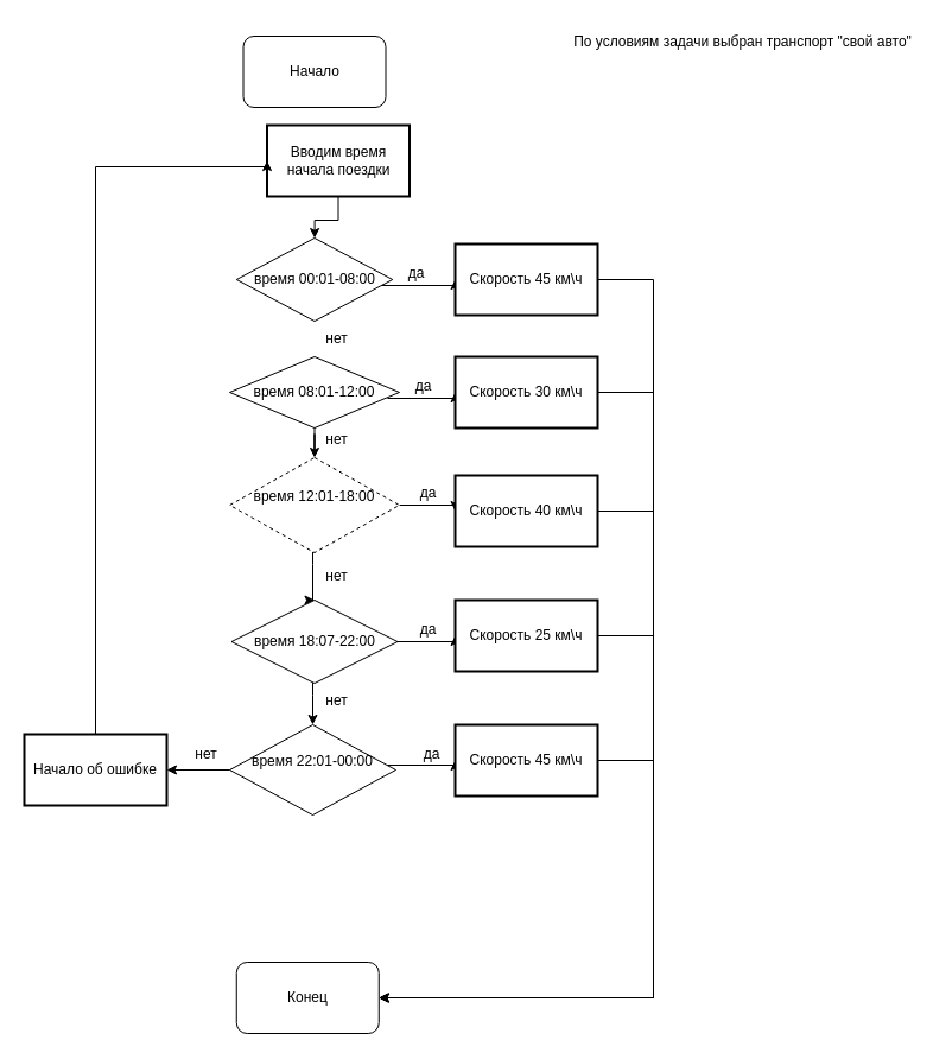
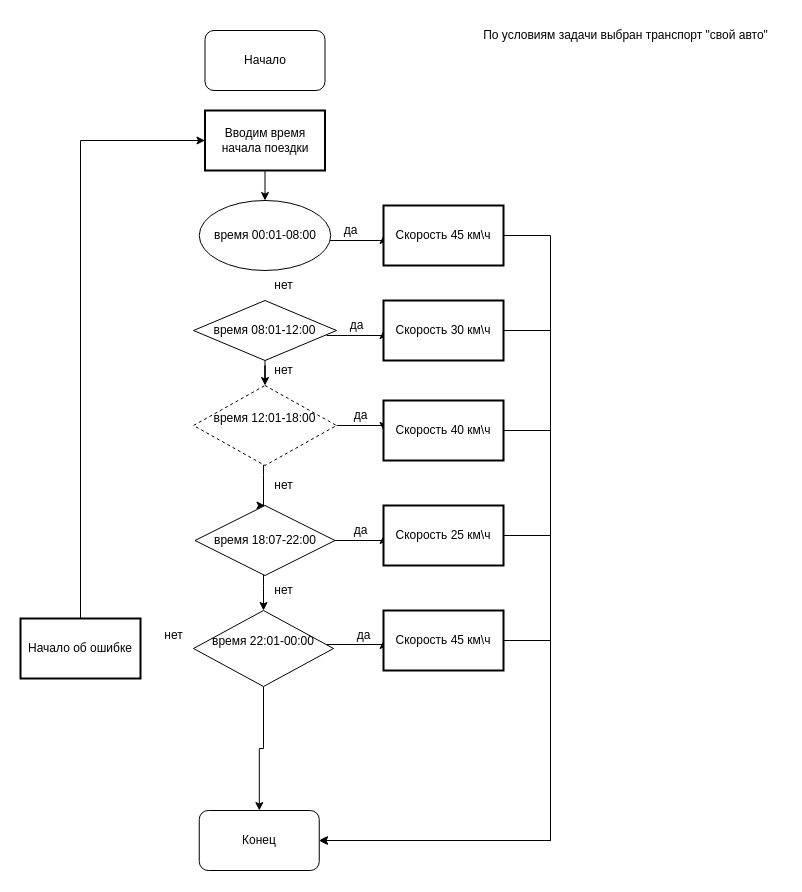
  <mxCell id="0" />
  <mxCell id="1" parent="0" />
  <mxCell id="2" value="&lt;font style=&quot;vertical-align: inherit;&quot;&gt;&lt;font style=&quot;vertical-align: inherit;&quot;&gt;Начало&lt;/font&gt;&lt;/font&gt;" style="rounded=1;whiteSpace=wrap;html=1;" parent="1" vertex="1"><mxGeometry x="204.5" y="30" width="120" height="60" as="geometry" /></mxCell>
  <mxCell id="3" value="&lt;font style=&quot;vertical-align: inherit;&quot;&gt;&lt;font style=&quot;vertical-align: inherit;&quot;&gt;Конец&lt;/font&gt;&lt;/font&gt;" style="rounded=1;whiteSpace=wrap;html=1;" parent="1" vertex="1"><mxGeometry x="198.75" y="810" width="120" height="60" as="geometry" /></mxCell>
  <mxCell id="4" style="edgeStyle=orthogonalEdgeStyle;rounded=0;orthogonalLoop=1;jettySize=auto;html=1;entryX=0;entryY=0.5;entryDx=0;entryDy=0;" parent="1" source="6" target="19" edge="1"><mxGeometry relative="1" as="geometry"><Array as="points"><mxPoint x="383" y="644" /></Array></mxGeometry></mxCell>
- <mxCell id="5" style="edgeStyle=orthogonalEdgeStyle;rounded=0;orthogonalLoop=1;jettySize=auto;html=1;entryX=1;entryY=0.5;entryDx=0;entryDy=0;" parent="1" source="6" target="41" edge="1"><mxGeometry relative="1" as="geometry" /></mxCell>
+ <mxCell id="5" style="edgeStyle=orthogonalEdgeStyle;rounded=0;orthogonalLoop=1;jettySize=auto;html=1;" parent="1" source="6" target="3" edge="1"><mxGeometry relative="1" as="geometry" /></mxCell>
  <mxCell id="6" value="время&amp;nbsp;22:01-00:00&lt;br&gt;&amp;nbsp;" style="rhombus;whiteSpace=wrap;html=1;rounded=0;" parent="1" vertex="1"><mxGeometry x="193" y="610" width="140" height="76" as="geometry" /></mxCell>
  <mxCell id="7" style="edgeStyle=orthogonalEdgeStyle;rounded=0;orthogonalLoop=1;jettySize=auto;html=1;entryX=0;entryY=0.5;entryDx=0;entryDy=0;" parent="1" source="8" target="17" edge="1"><mxGeometry relative="1" as="geometry"><Array as="points"><mxPoint x="383" y="240" /></Array></mxGeometry></mxCell>
- <mxCell id="8" value="время&amp;nbsp;00:01-08:00" style="rhombus;whiteSpace=wrap;html=1;rounded=0;" parent="1" vertex="1"><mxGeometry x="198.75" y="200" width="131.5" height="70" as="geometry" /></mxCell>
+ <mxCell id="8" value="время&amp;nbsp;00:01-08:00" style="ellipse;whiteSpace=wrap;html=1;" parent="1" vertex="1"><mxGeometry x="198.75" y="200" width="131.5" height="70" as="geometry" /></mxCell>
  <mxCell id="9" style="edgeStyle=orthogonalEdgeStyle;rounded=0;orthogonalLoop=1;jettySize=auto;html=1;entryX=0;entryY=0.5;entryDx=0;entryDy=0;" parent="1" target="25" edge="1"><mxGeometry relative="1" as="geometry"><mxPoint x="326" y="335" as="sourcePoint" /><Array as="points"><mxPoint x="383" y="335" /></Array></mxGeometry></mxCell>
  <mxCell id="10" style="edgeStyle=orthogonalEdgeStyle;rounded=0;orthogonalLoop=1;jettySize=auto;html=1;entryX=0;entryY=0.5;entryDx=0;entryDy=0;" parent="1" source="12" target="23" edge="1"><mxGeometry relative="1" as="geometry"><Array as="points"><mxPoint x="383" y="425" /></Array></mxGeometry></mxCell>
  <mxCell id="11" style="edgeStyle=orthogonalEdgeStyle;rounded=0;orthogonalLoop=1;jettySize=auto;html=1;entryX=0.5;entryY=0;entryDx=0;entryDy=0;" parent="1" source="12" target="15" edge="1"><mxGeometry relative="1" as="geometry"><Array as="points"><mxPoint x="263" y="475" /><mxPoint x="263" y="475" /></Array></mxGeometry></mxCell>
  <mxCell id="12" value="время&amp;nbsp;12:01-18:00&lt;br&gt;&amp;nbsp;" style="rhombus;whiteSpace=wrap;html=1;rounded=0;dashed=1;" parent="1" vertex="1"><mxGeometry x="193" y="385" width="143" height="80" as="geometry" /></mxCell>
  <mxCell id="13" style="edgeStyle=orthogonalEdgeStyle;rounded=0;orthogonalLoop=1;jettySize=auto;html=1;entryX=0;entryY=0.5;entryDx=0;entryDy=0;" parent="1" source="15" target="21" edge="1"><mxGeometry relative="1" as="geometry"><Array as="points"><mxPoint x="383" y="540" /></Array></mxGeometry></mxCell>
  <mxCell id="14" style="edgeStyle=orthogonalEdgeStyle;rounded=0;orthogonalLoop=1;jettySize=auto;html=1;entryX=0.5;entryY=0;entryDx=0;entryDy=0;" parent="1" source="15" target="6" edge="1"><mxGeometry relative="1" as="geometry"><Array as="points"><mxPoint x="263" y="585" /><mxPoint x="263" y="585" /></Array></mxGeometry></mxCell>
  <mxCell id="15" value="время 18:07-22:00" style="rhombus;whiteSpace=wrap;html=1;rounded=0;" parent="1" vertex="1"><mxGeometry x="194.5" y="505" width="140" height="70" as="geometry" /></mxCell>
  <mxCell id="16" style="edgeStyle=orthogonalEdgeStyle;rounded=0;orthogonalLoop=1;jettySize=auto;html=1;entryX=1;entryY=0.5;entryDx=0;entryDy=0;" parent="1" source="17" target="3" edge="1"><mxGeometry relative="1" as="geometry"><Array as="points"><mxPoint x="550" y="235" /><mxPoint x="550" y="840" /></Array></mxGeometry></mxCell>
  <mxCell id="17" value="Скорость 45 км\ч" style="whiteSpace=wrap;html=1;strokeWidth=2;" parent="1" vertex="1"><mxGeometry x="383" y="205" width="120" height="60" as="geometry" /></mxCell>
  <mxCell id="18" style="edgeStyle=orthogonalEdgeStyle;rounded=0;orthogonalLoop=1;jettySize=auto;html=1;entryX=1;entryY=0.5;entryDx=0;entryDy=0;" parent="1" source="19" target="3" edge="1"><mxGeometry relative="1" as="geometry"><Array as="points"><mxPoint x="550" y="640" /><mxPoint x="550" y="840" /></Array></mxGeometry></mxCell>
  <mxCell id="19" value="Скорость 45 км\ч" style="whiteSpace=wrap;html=1;strokeWidth=2;" parent="1" vertex="1"><mxGeometry x="383" y="610" width="120" height="60" as="geometry" /></mxCell>
  <mxCell id="20" style="edgeStyle=orthogonalEdgeStyle;rounded=0;orthogonalLoop=1;jettySize=auto;html=1;entryX=1;entryY=0.5;entryDx=0;entryDy=0;" parent="1" source="21" target="3" edge="1"><mxGeometry relative="1" as="geometry"><Array as="points"><mxPoint x="550" y="535" /><mxPoint x="550" y="840" /></Array></mxGeometry></mxCell>
  <mxCell id="21" value="Скорость 25 км\ч" style="whiteSpace=wrap;html=1;strokeWidth=2;" parent="1" vertex="1"><mxGeometry x="383" y="505" width="120" height="60" as="geometry" /></mxCell>
  <mxCell id="22" style="edgeStyle=orthogonalEdgeStyle;rounded=0;orthogonalLoop=1;jettySize=auto;html=1;entryX=1;entryY=0.5;entryDx=0;entryDy=0;" parent="1" source="23" target="3" edge="1"><mxGeometry relative="1" as="geometry"><Array as="points"><mxPoint x="550" y="430" /><mxPoint x="550" y="840" /></Array></mxGeometry></mxCell>
  <mxCell id="23" value="Скорость 40 км\ч" style="whiteSpace=wrap;html=1;strokeWidth=2;" parent="1" vertex="1"><mxGeometry x="383" y="400" width="120" height="60" as="geometry" /></mxCell>
  <mxCell id="24" style="edgeStyle=orthogonalEdgeStyle;rounded=0;orthogonalLoop=1;jettySize=auto;html=1;entryX=1;entryY=0.5;entryDx=0;entryDy=0;" parent="1" source="25" target="3" edge="1"><mxGeometry relative="1" as="geometry"><Array as="points"><mxPoint x="550" y="330" /><mxPoint x="550" y="840" /></Array></mxGeometry></mxCell>
  <mxCell id="25" value="Скорость 30 км\ч" style="whiteSpace=wrap;html=1;strokeWidth=2;" parent="1" vertex="1"><mxGeometry x="383" y="300" width="120" height="60" as="geometry" /></mxCell>
  <mxCell id="26" style="edgeStyle=orthogonalEdgeStyle;rounded=0;orthogonalLoop=1;jettySize=auto;html=1;entryX=0.5;entryY=0;entryDx=0;entryDy=0;" parent="1" source="27" target="12" edge="1"><mxGeometry relative="1" as="geometry" /></mxCell>
  <mxCell id="27" value="время&amp;nbsp;08:01-12:00" style="rhombus;whiteSpace=wrap;html=1;rounded=0;" parent="1" vertex="1"><mxGeometry x="193" y="300" width="143" height="60" as="geometry" /></mxCell>
  <mxCell id="28" value="да" style="text;html=1;align=center;verticalAlign=middle;resizable=0;points=[];autosize=1;strokeColor=none;fillColor=none;" parent="1" vertex="1"><mxGeometry x="330.25" y="215" width="40" height="30" as="geometry" /></mxCell>
  <mxCell id="29" value="да" style="text;html=1;align=center;verticalAlign=middle;resizable=0;points=[];autosize=1;strokeColor=none;fillColor=none;" parent="1" vertex="1"><mxGeometry x="343" y="620" width="40" height="30" as="geometry" /></mxCell>
  <mxCell id="30" value="да" style="text;html=1;align=center;verticalAlign=middle;resizable=0;points=[];autosize=1;strokeColor=none;fillColor=none;" parent="1" vertex="1"><mxGeometry x="340.25" y="515" width="40" height="30" as="geometry" /></mxCell>
  <mxCell id="31" value="да" style="text;html=1;align=center;verticalAlign=middle;resizable=0;points=[];autosize=1;strokeColor=none;fillColor=none;" parent="1" vertex="1"><mxGeometry x="340.25" y="400" width="40" height="30" as="geometry" /></mxCell>
  <mxCell id="32" value="да" style="text;html=1;align=center;verticalAlign=middle;resizable=0;points=[];autosize=1;strokeColor=none;fillColor=none;" parent="1" vertex="1"><mxGeometry x="336" y="310" width="40" height="30" as="geometry" /></mxCell>
  <mxCell id="33" value="нет" style="text;html=1;align=center;verticalAlign=middle;resizable=0;points=[];autosize=1;strokeColor=none;fillColor=none;" parent="1" vertex="1"><mxGeometry x="263" y="270" width="40" height="30" as="geometry" /></mxCell>
  <mxCell id="34" value="нет" style="text;html=1;align=center;verticalAlign=middle;resizable=0;points=[];autosize=1;strokeColor=none;fillColor=none;" parent="1" vertex="1"><mxGeometry x="263" y="575" width="40" height="30" as="geometry" /></mxCell>
  <mxCell id="35" value="нет" style="text;html=1;align=center;verticalAlign=middle;resizable=0;points=[];autosize=1;strokeColor=none;fillColor=none;" parent="1" vertex="1"><mxGeometry x="263" y="470" width="40" height="30" as="geometry" /></mxCell>
  <mxCell id="36" value="нет" style="text;html=1;align=center;verticalAlign=middle;resizable=0;points=[];autosize=1;strokeColor=none;fillColor=none;" parent="1" vertex="1"><mxGeometry x="263" y="355" width="40" height="30" as="geometry" /></mxCell>
  <mxCell id="37" value="По условиям задачи выбран транспорт &quot;свой авто&quot;" style="text;html=1;align=center;verticalAlign=middle;resizable=0;points=[];autosize=1;strokeColor=none;fillColor=none;" parent="1" vertex="1"><mxGeometry x="470" y="20" width="310" height="30" as="geometry" /></mxCell>
  <mxCell id="38" style="edgeStyle=orthogonalEdgeStyle;rounded=0;orthogonalLoop=1;jettySize=auto;html=1;" parent="1" source="39" target="8" edge="1"><mxGeometry relative="1" as="geometry" /></mxCell>
- <mxCell id="39" value="Вводим время начала поездки" style="whiteSpace=wrap;html=1;strokeWidth=2;" parent="1" vertex="1"><mxGeometry x="224.5" y="105" width="120" height="60" as="geometry" /></mxCell>
+ <mxCell id="39" value="Вводим время начала поездки" style="whiteSpace=wrap;html=1;strokeWidth=2;" parent="1" vertex="1"><mxGeometry x="204.5" y="110" width="120" height="60" as="geometry" /></mxCell>
  <mxCell id="40" style="edgeStyle=orthogonalEdgeStyle;rounded=0;orthogonalLoop=1;jettySize=auto;html=1;entryX=0;entryY=0.5;entryDx=0;entryDy=0;" parent="1" source="41" target="39" edge="1"><mxGeometry relative="1" as="geometry"><Array as="points"><mxPoint x="80" y="140" /></Array></mxGeometry></mxCell>
  <mxCell id="41" value="Начало об ошибке" style="whiteSpace=wrap;html=1;strokeWidth=2;" parent="1" vertex="1"><mxGeometry x="20" y="618" width="120" height="60" as="geometry" /></mxCell>
  <mxCell id="42" value="нет" style="text;html=1;align=center;verticalAlign=middle;resizable=0;points=[];autosize=1;strokeColor=none;fillColor=none;" parent="1" vertex="1"><mxGeometry x="153" y="620" width="40" height="30" as="geometry" /></mxCell>
